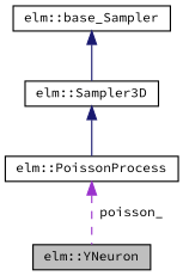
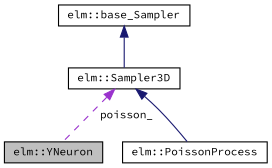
  digraph {
    fontname="Source Code Pro"
    node [color=black fillcolor=white fontname="Source Code Pro" fontsize=10 shape=record style=filled]
    edge [color=midnightblue dir=back fontname="Source Code Pro" fontsize=10 labelfontname=Helvetica labelfontsize=10 style=solid]
    n1 [fillcolor=grey75 fontcolor=black height=0.2 label="elm::YNeuron" width=0.4]
    n2 [height=0.2 label="elm::PoissonProcess" width=0.4]
    n3 [height=0.2 label="elm::Sampler3D" width=0.4]
    n4 [height=0.2 label="elm::base_Sampler" width=0.4]
-   n2 -> n1 [color=darkorchid3 label=" poisson_" style=dashed]
+   n3 -> n1 [color=darkorchid3 label=" poisson_" style=dashed]
    n3 -> n2
    n4 -> n3
  }
